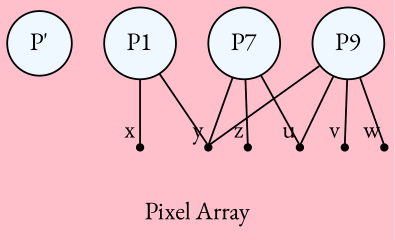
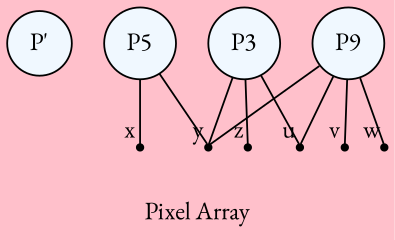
  graph {
    bgcolor=pink
    color=blue
    fontname="EB Garamond"
    label="Pixel Array"
    node [fillcolor="#000000" fontname="EB Garamond" shape=point style=filled]
    edge [arrowhead=vee fontname="EB Garamond"]
    n1 [fillcolor="#f0f8ff" label="P'" shape=circle]
-   n2 [fillcolor="#f0f8ff" label=P1 shape=circle]
+   n2 [fillcolor="#f0f8ff" label=P5 shape=circle]
    n3 [fillcolor="#f0f8ff" label=P9 shape=circle]
-   n4 [fillcolor="#f0f8ff" label=P7 shape=circle]
+   n4 [fillcolor="#f0f8ff" label=P3 shape=circle]
    87 [xlabel=u]
    88 [xlabel=v]
    89 [xlabel=w]
    90 [xlabel=x]
    91 [xlabel=y]
    92 [xlabel=z]
    subgraph sub_1 {
      label=Packs
      n1
      n2
      n3
      n4
    }
    subgraph sub_2 {
      label=Cables
      87
      88
      89
      90
      91
      92
    }
    n2 -- 90
    n2 -- 91
    n3 -- 87
    n3 -- 88
    n3 -- 89
    n3 -- 91
    n4 -- 87
    n4 -- 91
    n4 -- 92
  }
